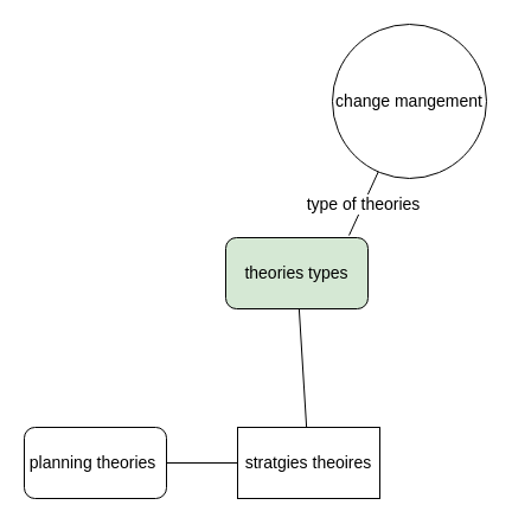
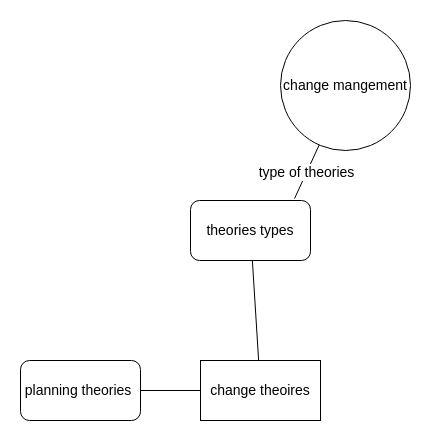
  <mxCell id="0" />
  <mxCell id="1" parent="0" />
  <mxCell id="2" value="&lt;font style=&quot;font-size: 14px&quot;&gt;change mangement&lt;/font&gt;" style="ellipse;whiteSpace=wrap;html=1;aspect=fixed;" vertex="1" parent="1"><mxGeometry x="280" y="20" width="130" height="130" as="geometry" /></mxCell>
- <mxCell id="3" value="theories types&lt;br&gt;" style="rounded=1;whiteSpace=wrap;html=1;fontSize=14;fillColor=#d5e8d4;" vertex="1" parent="1"><mxGeometry x="190" y="200" width="120" height="60" as="geometry" /></mxCell>
+ <mxCell id="3" value="theories types&lt;br&gt;" style="rounded=1;whiteSpace=wrap;html=1;fontSize=14;" vertex="1" parent="1"><mxGeometry x="190" y="200" width="120" height="60" as="geometry" /></mxCell>
  <mxCell id="4" value="type of theories" style="endArrow=none;html=1;rounded=0;fontSize=14;exitX=0.867;exitY=-0.033;exitDx=0;exitDy=0;exitPerimeter=0;" edge="1" parent="1" source="3" target="2"><mxGeometry width="50" height="50" relative="1" as="geometry"><mxPoint x="210" y="150" as="sourcePoint" /><mxPoint x="260" y="100" as="targetPoint" /></mxGeometry></mxCell>
  <mxCell id="5" value="planning theories&amp;nbsp;&lt;br&gt;" style="rounded=1;whiteSpace=wrap;html=1;fontSize=14;" vertex="1" parent="1"><mxGeometry x="20" y="360" width="120" height="60" as="geometry" /></mxCell>
  <mxCell id="6" value="" style="endArrow=none;html=1;rounded=0;fontSize=14;" edge="1" parent="1" source="5" target="7"><mxGeometry width="50" height="50" relative="1" as="geometry"><mxPoint x="100" y="330" as="sourcePoint" /><mxPoint x="150" y="280" as="targetPoint" /></mxGeometry></mxCell>
- <mxCell id="7" value="stratgies theoires" style="rounded=0;whiteSpace=wrap;html=1;fontSize=14;" vertex="1" parent="1"><mxGeometry x="200" y="360" width="120" height="60" as="geometry" /></mxCell>
+ <mxCell id="7" value="change theoires" style="rounded=0;whiteSpace=wrap;html=1;fontSize=14;" vertex="1" parent="1"><mxGeometry x="200" y="360" width="120" height="60" as="geometry" /></mxCell>
  <mxCell id="8" value="" style="endArrow=none;html=1;rounded=0;fontSize=14;" edge="1" parent="1" source="7" target="3"><mxGeometry width="50" height="50" relative="1" as="geometry"><mxPoint x="300" y="320" as="sourcePoint" /><mxPoint x="350" y="270" as="targetPoint" /></mxGeometry></mxCell>
